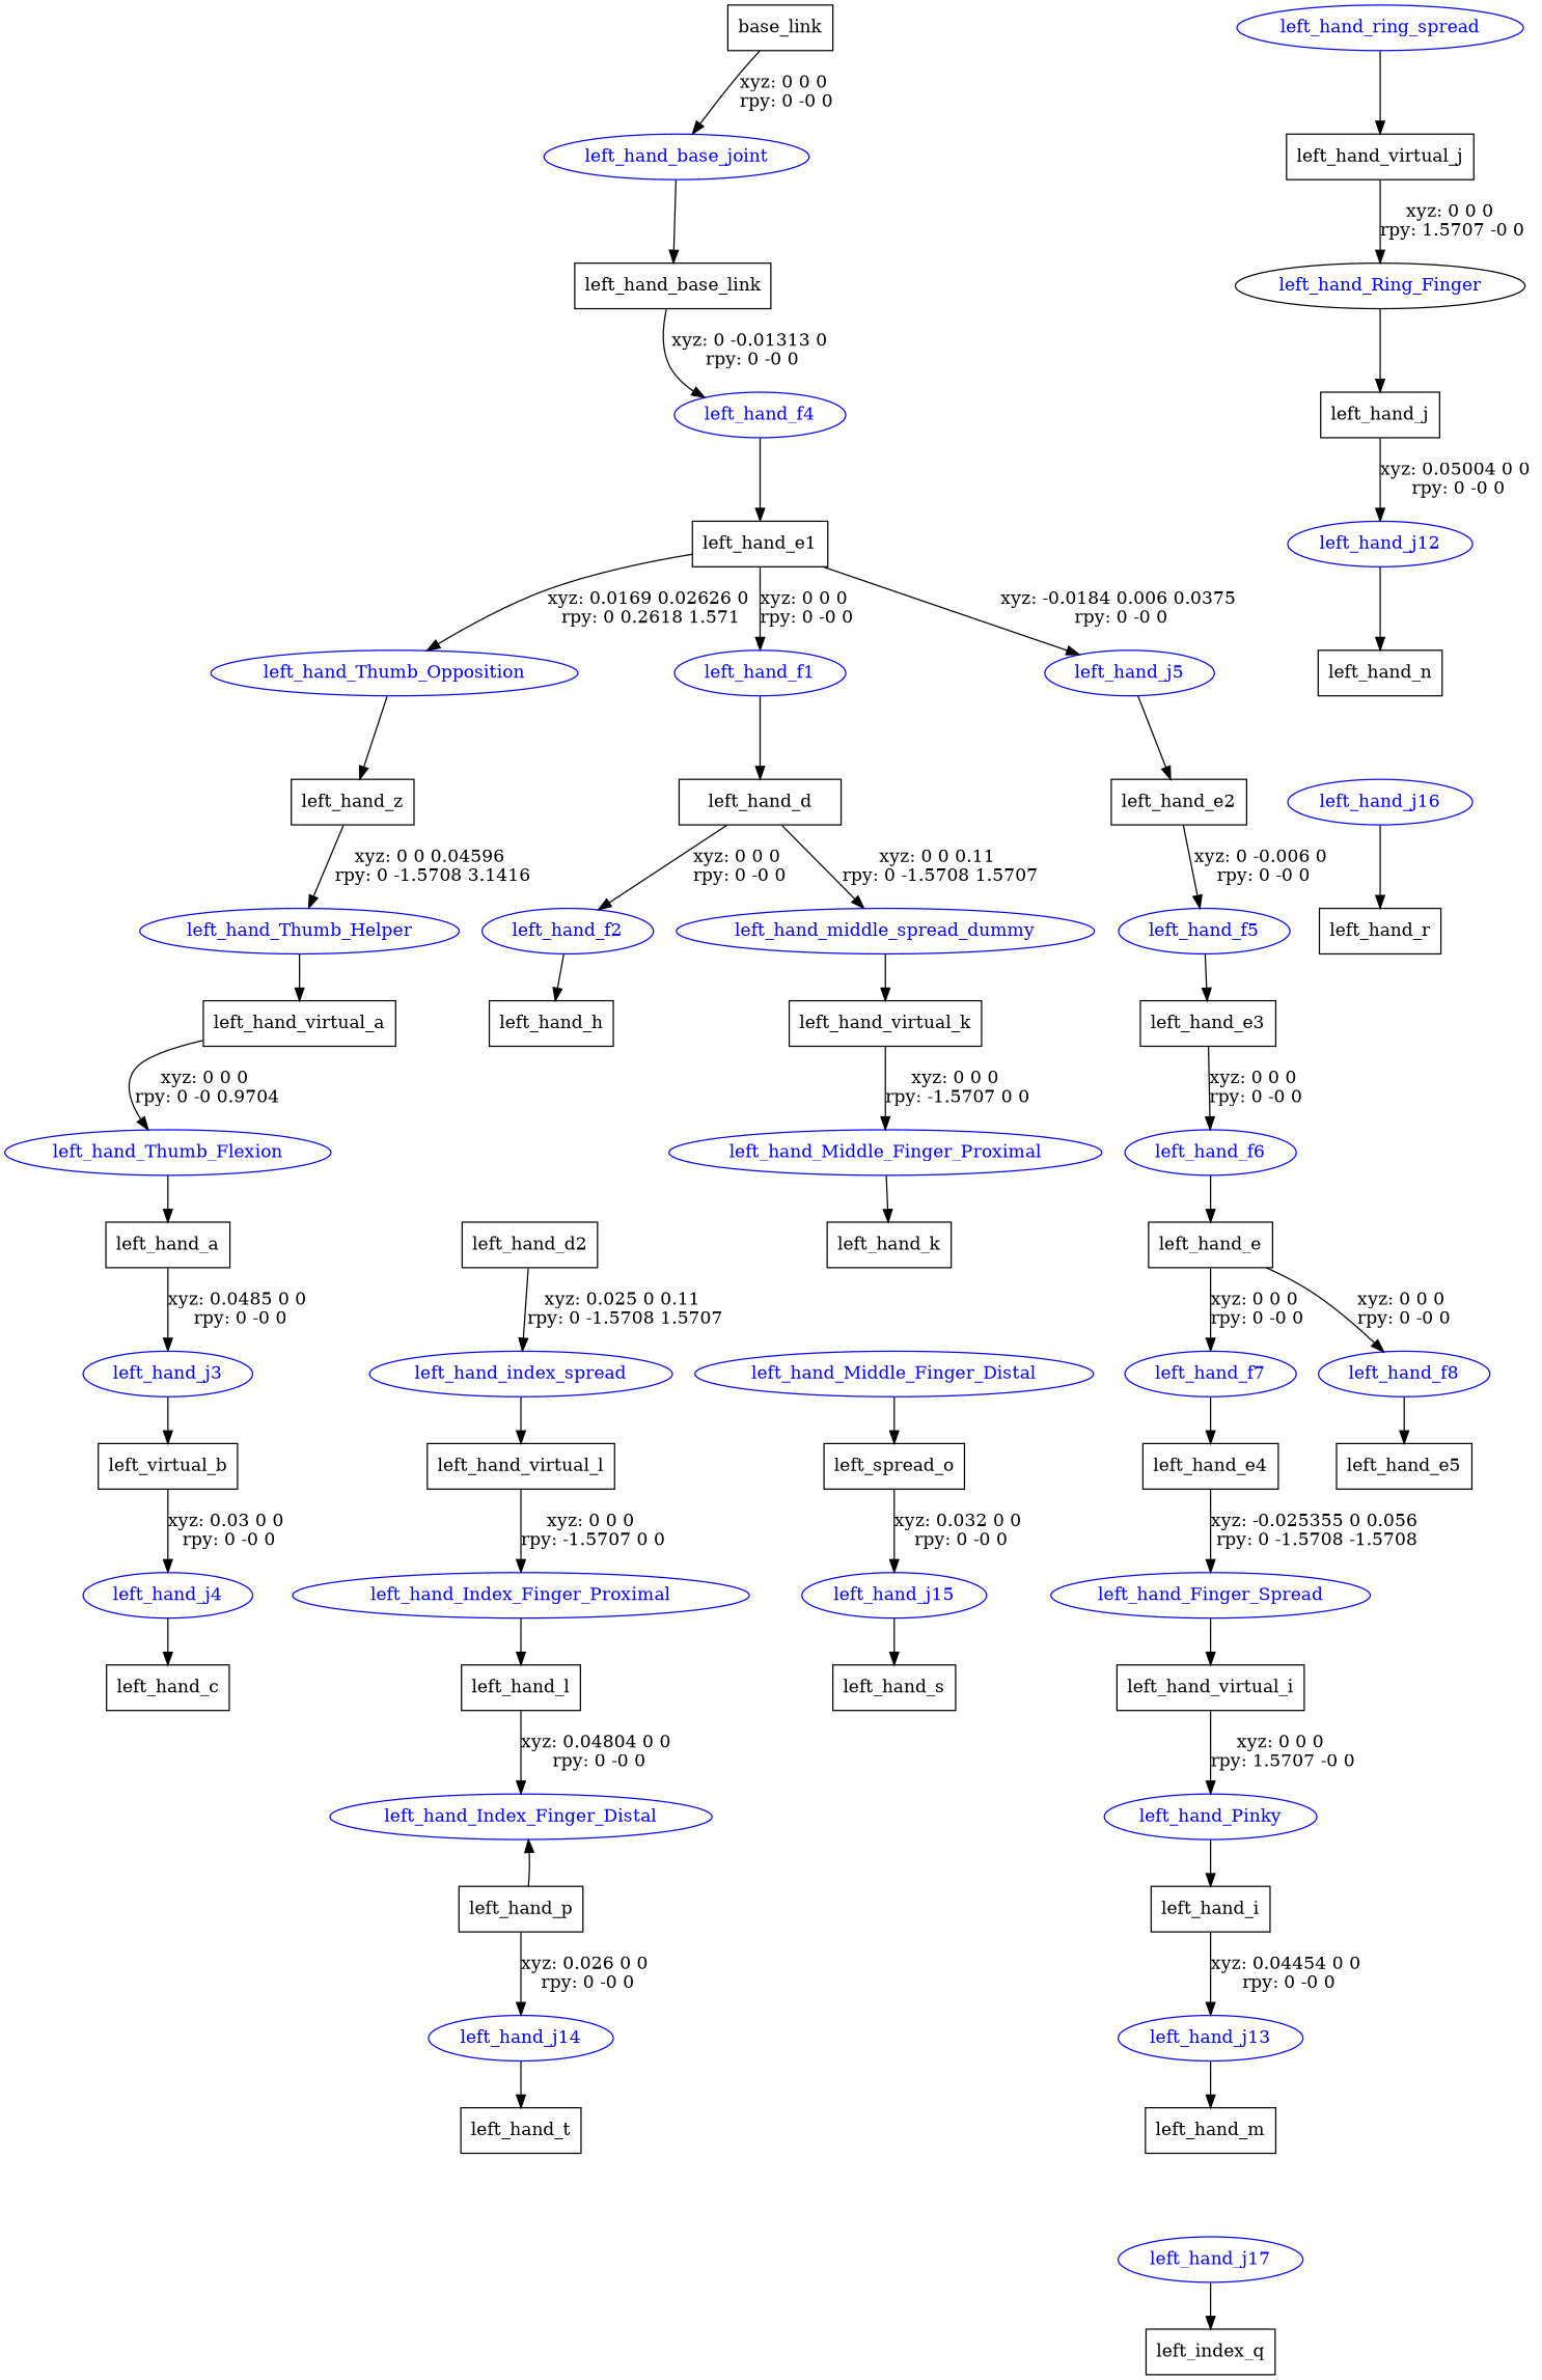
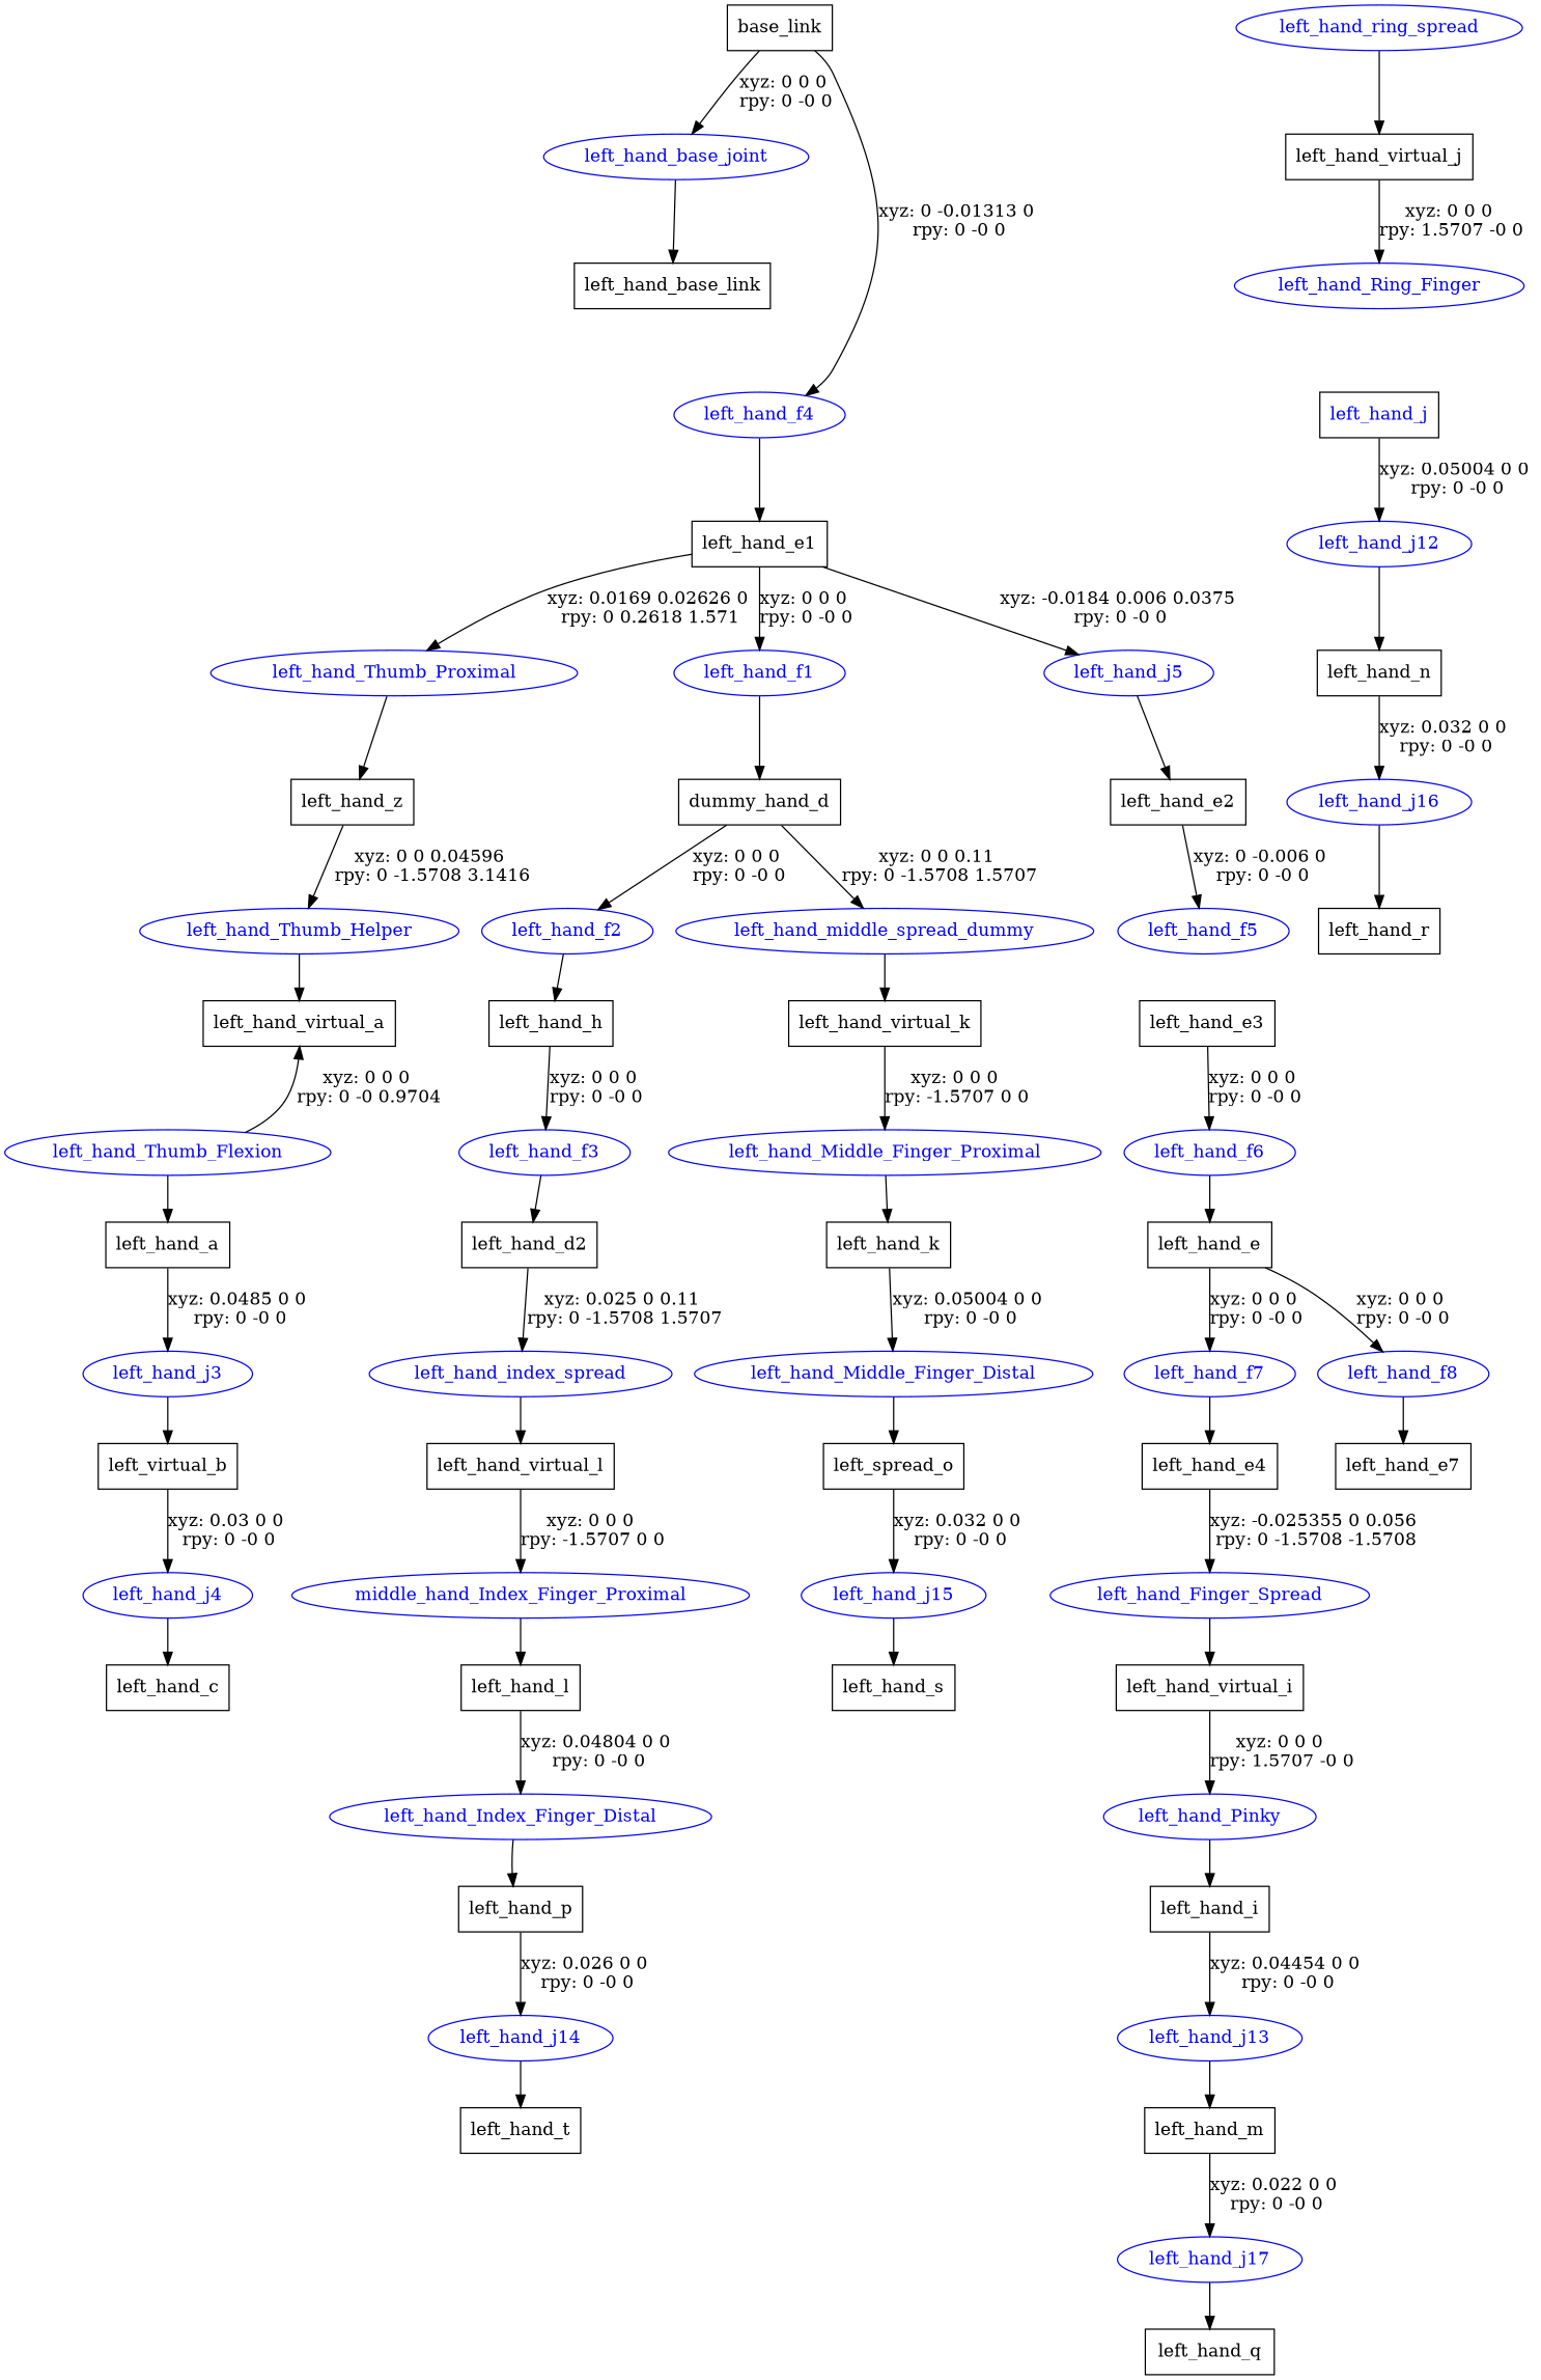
  digraph {
    node [shape=box]
    n1 [label=base_link]
    left_hand_base_joint [color=blue fontcolor=blue shape=ellipse]
    n3 [label=left_hand_base_link]
    left_hand_f4 [color=blue fontcolor=blue shape=ellipse]
    n5 [label=left_hand_e1]
-   left_hand_Thumb_Opposition [color=blue fontcolor=blue shape=ellipse]
+   left_hand_Thumb_Opposition [color=blue fontcolor=blue shape=ellipse label=left_hand_Thumb_Proximal]
    left_hand_f1 [color=blue fontcolor=blue shape=ellipse]
    left_hand_j5 [color=blue fontcolor=blue shape=ellipse]
    n9 [label=left_hand_z]
-   n10 [label=left_hand_d]
+   n10 [label=dummy_hand_d]
    n11 [label=left_hand_e2]
    left_hand_Thumb_Helper [color=blue fontcolor=blue shape=ellipse]
    n13 [label=left_hand_virtual_a]
    left_hand_Thumb_Flexion [color=blue fontcolor=blue shape=ellipse]
    n15 [label=left_hand_a]
    left_hand_j3 [color=blue fontcolor=blue shape=ellipse]
    n17 [label=left_virtual_b]
    left_hand_j4 [color=blue fontcolor=blue shape=ellipse]
    n19 [label=left_hand_c]
    left_hand_f2 [color=blue fontcolor=blue shape=ellipse]
    left_hand_middle_spread_dummy [color=blue fontcolor=blue shape=ellipse]
    n22 [label=left_hand_h]
    n23 [label=left_hand_virtual_k]
+   left_hand_f3 [color=blue fontcolor=blue shape=ellipse]
    n25 [label=left_hand_d2]
    left_hand_index_spread [color=blue fontcolor=blue shape=ellipse]
    n27 [label=left_hand_virtual_l]
-   left_hand_Index_Finger_Proximal [color=blue fontcolor=blue shape=ellipse]
+   left_hand_Index_Finger_Proximal [color=blue fontcolor=blue shape=ellipse label=middle_hand_Index_Finger_Proximal]
    n29 [label=left_hand_l]
    left_hand_Index_Finger_Distal [color=blue fontcolor=blue shape=ellipse]
    n31 [label=left_hand_p]
    left_hand_j14 [color=blue fontcolor=blue shape=ellipse]
    n33 [label=left_hand_t]
    left_hand_Middle_Finger_Proximal [color=blue fontcolor=blue shape=ellipse]
    n35 [label=left_hand_k]
    left_hand_Middle_Finger_Distal [color=blue fontcolor=blue shape=ellipse]
    n37 [label=left_spread_o]
    left_hand_j15 [color=blue fontcolor=blue shape=ellipse]
    n39 [label=left_hand_s]
    left_hand_f5 [color=blue fontcolor=blue shape=ellipse]
    n41 [label=left_hand_e3]
    left_hand_f6 [color=blue fontcolor=blue shape=ellipse]
    n43 [label=left_hand_e]
    left_hand_f7 [color=blue fontcolor=blue shape=ellipse]
    left_hand_f8 [color=blue fontcolor=blue shape=ellipse]
    n46 [label=left_hand_e4]
-   n47 [label=left_hand_e5]
+   n47 [label=left_hand_e7]
    left_hand_Finger_Spread [color=blue fontcolor=blue shape=ellipse]
    n49 [label=left_hand_virtual_i]
    left_hand_Pinky [color=blue fontcolor=blue shape=ellipse]
    n51 [label=left_hand_i]
    left_hand_j13 [color=blue fontcolor=blue shape=ellipse]
    n53 [label=left_hand_m]
    left_hand_j17 [color=blue fontcolor=blue shape=ellipse]
-   n55 [label=left_index_q]
+   n55 [label=left_hand_q]
    left_hand_ring_spread [color=blue fontcolor=blue shape=ellipse]
    n57 [label=left_hand_virtual_j]
-   left_hand_Ring_Finger [color=black fontcolor=blue shape=ellipse]
-   n59 [label=left_hand_j]
+   left_hand_Ring_Finger [color=blue fontcolor=blue shape=ellipse]
+   n59 [label=left_hand_j fontcolor=blue]
    left_hand_j12 [color=blue fontcolor=blue shape=ellipse]
    n61 [label=left_hand_n]
    left_hand_j16 [color=blue fontcolor=blue shape=ellipse]
    n63 [label=left_hand_r]
    n1 -> left_hand_base_joint [label="xyz: 0 0 0 \nrpy: 0 -0 0"]
    left_hand_base_joint -> n3
-   n3 -> left_hand_f4 [label="xyz: 0 -0.01313 0 \nrpy: 0 -0 0"]
+   n1 -> left_hand_f4 [label="xyz: 0 -0.01313 0 \nrpy: 0 -0 0"]
    left_hand_f4 -> n5
    n5 -> left_hand_Thumb_Opposition [label="xyz: 0.0169 0.02626 0 \nrpy: 0 0.2618 1.571"]
    n5 -> left_hand_f1 [label="xyz: 0 0 0 \nrpy: 0 -0 0"]
    n5 -> left_hand_j5 [label="xyz: -0.0184 0.006 0.0375 \nrpy: 0 -0 0"]
    left_hand_Thumb_Opposition -> n9
    left_hand_f1 -> n10
    left_hand_j5 -> n11
    n9 -> left_hand_Thumb_Helper [label="xyz: 0 0 0.04596 \nrpy: 0 -1.5708 3.1416"]
    n10 -> left_hand_f2 [label="xyz: 0 0 0 \nrpy: 0 -0 0"]
    n10 -> left_hand_middle_spread_dummy [label="xyz: 0 0 0.11 \nrpy: 0 -1.5708 1.5707"]
    n11 -> left_hand_f5 [label="xyz: 0 -0.006 0 \nrpy: 0 -0 0"]
    left_hand_Thumb_Helper -> n13
-   n13 -> left_hand_Thumb_Flexion [label="xyz: 0 0 0 \nrpy: 0 -0 0.9704"]
+   left_hand_Thumb_Flexion -> n13 [label="xyz: 0 0 0 \nrpy: 0 -0 0.9704"]
    left_hand_Thumb_Flexion -> n15
    n15 -> left_hand_j3 [label="xyz: 0.0485 0 0 \nrpy: 0 -0 0"]
    left_hand_j3 -> n17
    n17 -> left_hand_j4 [label="xyz: 0.03 0 0 \nrpy: 0 -0 0"]
    left_hand_j4 -> n19
    left_hand_f2 -> n22
    left_hand_middle_spread_dummy -> n23
+   n22 -> left_hand_f3 [label="xyz: 0 0 0 \nrpy: 0 -0 0"]
    n23 -> left_hand_Middle_Finger_Proximal [label="xyz: 0 0 0 \nrpy: -1.5707 0 0"]
+   left_hand_f3 -> n25
    n25 -> left_hand_index_spread [label="xyz: 0.025 0 0.11 \nrpy: 0 -1.5708 1.5707"]
    left_hand_index_spread -> n27
    n27 -> left_hand_Index_Finger_Proximal [label="xyz: 0 0 0 \nrpy: -1.5707 0 0"]
    left_hand_Index_Finger_Proximal -> n29
    n29 -> left_hand_Index_Finger_Distal [label="xyz: 0.04804 0 0 \nrpy: 0 -0 0"]
-   n31 -> left_hand_Index_Finger_Distal
+   left_hand_Index_Finger_Distal -> n31
    n31 -> left_hand_j14 [label="xyz: 0.026 0 0 \nrpy: 0 -0 0"]
    left_hand_j14 -> n33
    left_hand_Middle_Finger_Proximal -> n35
+   n35 -> left_hand_Middle_Finger_Distal [label="xyz: 0.05004 0 0 \nrpy: 0 -0 0"]
    left_hand_Middle_Finger_Distal -> n37
    n37 -> left_hand_j15 [label="xyz: 0.032 0 0 \nrpy: 0 -0 0"]
    left_hand_j15 -> n39
-   left_hand_f5 -> n41
    n41 -> left_hand_f6 [label="xyz: 0 0 0 \nrpy: 0 -0 0"]
    left_hand_f6 -> n43
    n43 -> left_hand_f7 [label="xyz: 0 0 0 \nrpy: 0 -0 0"]
    n43 -> left_hand_f8 [label="xyz: 0 0 0 \nrpy: 0 -0 0"]
    left_hand_f7 -> n46
    left_hand_f8 -> n47
    n46 -> left_hand_Finger_Spread [label="xyz: -0.025355 0 0.056 \nrpy: 0 -1.5708 -1.5708"]
    left_hand_Finger_Spread -> n49
    n49 -> left_hand_Pinky [label="xyz: 0 0 0 \nrpy: 1.5707 -0 0"]
    left_hand_Pinky -> n51
    n51 -> left_hand_j13 [label="xyz: 0.04454 0 0 \nrpy: 0 -0 0"]
    left_hand_j13 -> n53
+   n53 -> left_hand_j17 [label="xyz: 0.022 0 0 \nrpy: 0 -0 0"]
    left_hand_j17 -> n55
    left_hand_ring_spread -> n57
    n57 -> left_hand_Ring_Finger [label="xyz: 0 0 0 \nrpy: 1.5707 -0 0"]
-   left_hand_Ring_Finger -> n59
    n59 -> left_hand_j12 [label="xyz: 0.05004 0 0 \nrpy: 0 -0 0"]
    left_hand_j12 -> n61
+   n61 -> left_hand_j16 [label="xyz: 0.032 0 0 \nrpy: 0 -0 0"]
    left_hand_j16 -> n63
  }
